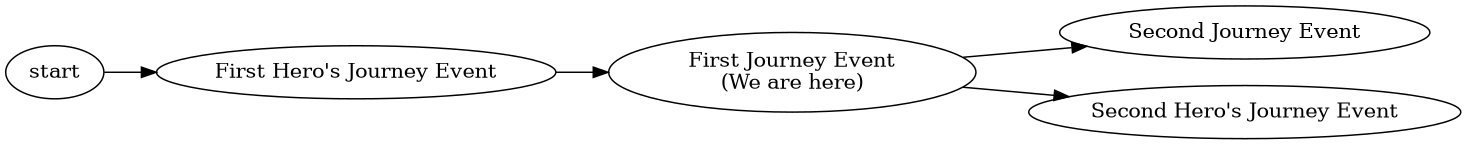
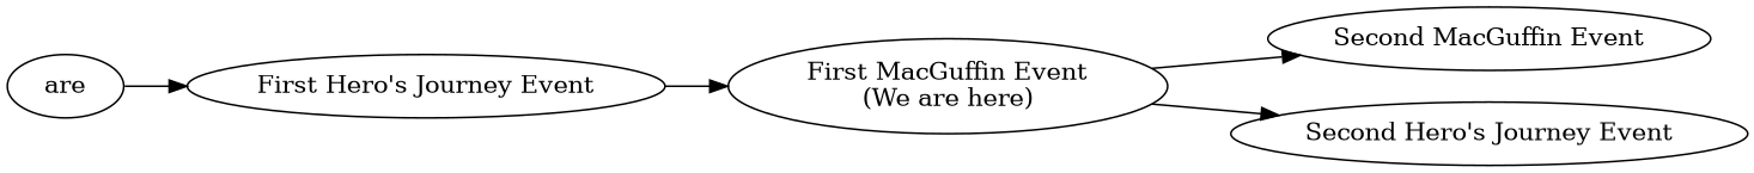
  digraph {
    rankdir=LR
    n1 [label="First Hero's Journey Event"]
-   n2 [label="First Journey Event\n(We are here)"]
-   n3 [label="Second Journey Event"]
+   n2 [label="First MacGuffin Event\n(We are here)"]
+   n3 [label="Second MacGuffin Event"]
    n4 [label="Second Hero's Journey Event"]
-   start
+   start [label=are]
    n1 -> n2
    n2 -> n3
    n2 -> n4
    start -> n1
  }
